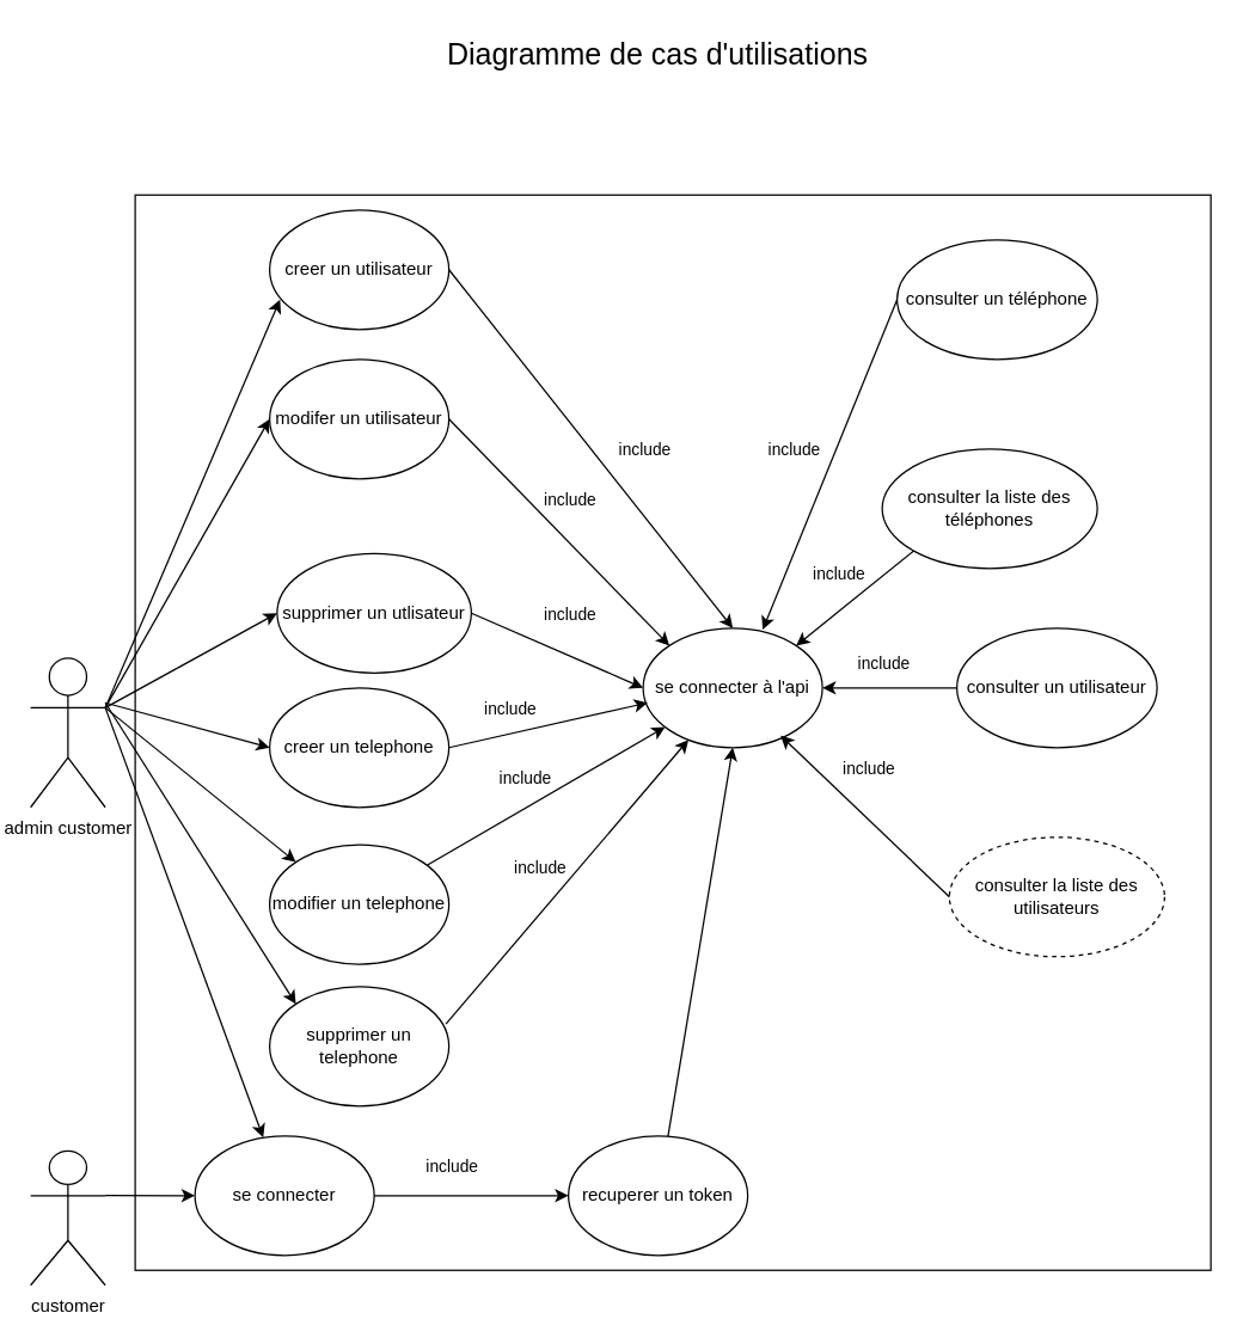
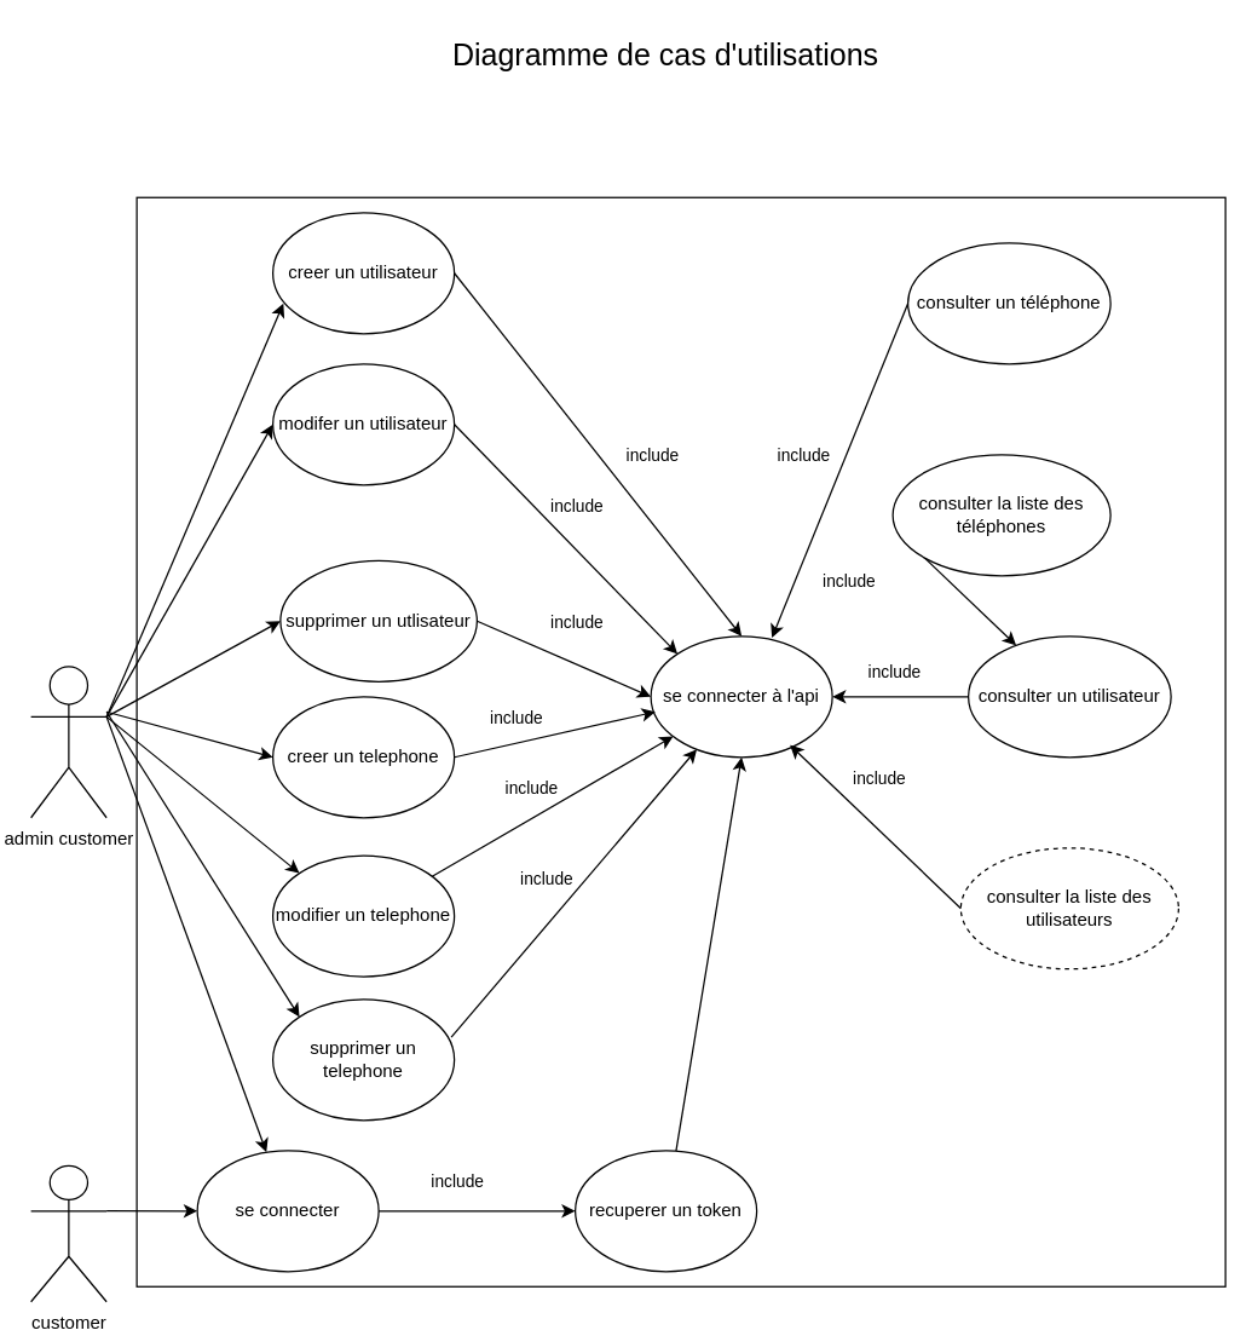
  <mxCell id="0" />
  <mxCell id="1" parent="0" />
  <mxCell id="2" value="" style="whiteSpace=wrap;html=1;aspect=fixed;" parent="1" vertex="1"><mxGeometry x="90" y="130" width="720" height="720" as="geometry" /></mxCell>
  <mxCell id="3" value="&lt;font style=&quot;font-size: 20px;&quot;&gt;Diagramme de cas d'utilisations&lt;/font&gt;" style="text;html=1;align=center;verticalAlign=middle;whiteSpace=wrap;rounded=0;" parent="1" vertex="1"><mxGeometry x="257" y="20" width="366" height="30" as="geometry" /></mxCell>
  <mxCell id="4" value="admin customer" style="shape=umlActor;verticalLabelPosition=bottom;verticalAlign=top;html=1;outlineConnect=0;" parent="1" vertex="1"><mxGeometry x="20" y="440" width="50" height="100" as="geometry" /></mxCell>
  <mxCell id="5" value="customer" style="shape=umlActor;verticalLabelPosition=bottom;verticalAlign=top;html=1;outlineConnect=0;" parent="1" vertex="1"><mxGeometry x="20" y="770" width="50" height="90" as="geometry" /></mxCell>
  <mxCell id="6" value="se connecter" style="ellipse;whiteSpace=wrap;html=1;" parent="1" vertex="1"><mxGeometry x="130" y="760" width="120" height="80" as="geometry" /></mxCell>
  <mxCell id="7" value="se connecter à l'api" style="ellipse;whiteSpace=wrap;html=1;" parent="1" vertex="1"><mxGeometry x="430" y="420" width="120" height="80" as="geometry" /></mxCell>
  <mxCell id="8" value="" style="endArrow=classic;html=1;rounded=0;exitX=1;exitY=0.333;exitDx=0;exitDy=0;exitPerimeter=0;" parent="1" source="5" target="6" edge="1"><mxGeometry width="50" height="50" relative="1" as="geometry"><mxPoint x="350" y="530" as="sourcePoint" /><mxPoint x="400" y="480" as="targetPoint" /></mxGeometry></mxCell>
  <mxCell id="9" value="recuperer un token" style="ellipse;whiteSpace=wrap;html=1;" vertex="1" parent="1"><mxGeometry x="380" y="760" width="120" height="80" as="geometry" /></mxCell>
  <mxCell id="10" value="" style="endArrow=classic;html=1;rounded=0;exitX=1;exitY=0.333;exitDx=0;exitDy=0;exitPerimeter=0;" edge="1" parent="1" source="4" target="6"><mxGeometry width="50" height="50" relative="1" as="geometry"><mxPoint x="90" y="440.333" as="sourcePoint" /><mxPoint x="220" y="410" as="targetPoint" /></mxGeometry></mxCell>
  <mxCell id="11" value="" style="endArrow=classic;html=1;rounded=0;exitX=1;exitY=0.5;exitDx=0;exitDy=0;entryX=0;entryY=0.5;entryDx=0;entryDy=0;" edge="1" parent="1" source="6" target="9"><mxGeometry width="50" height="50" relative="1" as="geometry"><mxPoint x="390" y="420" as="sourcePoint" /><mxPoint x="440" y="370" as="targetPoint" /></mxGeometry></mxCell>
  <mxCell id="12" value="include" style="edgeLabel;html=1;align=center;verticalAlign=middle;resizable=0;points=[];" vertex="1" connectable="0" parent="11"><mxGeometry x="-0.375" y="-2" relative="1" as="geometry"><mxPoint x="10" y="-22" as="offset" /></mxGeometry></mxCell>
  <mxCell id="13" value="include" style="edgeLabel;html=1;align=center;verticalAlign=middle;resizable=0;points=[];" vertex="1" connectable="0" parent="11"><mxGeometry x="-0.375" y="-2" relative="1" as="geometry"><mxPoint x="289" y="-289" as="offset" /></mxGeometry></mxCell>
  <mxCell id="14" value="include" style="edgeLabel;html=1;align=center;verticalAlign=middle;resizable=0;points=[];" vertex="1" connectable="0" parent="11"><mxGeometry x="-0.375" y="-2" relative="1" as="geometry"><mxPoint x="299" y="-359" as="offset" /></mxGeometry></mxCell>
  <mxCell id="15" value="include" style="edgeLabel;html=1;align=center;verticalAlign=middle;resizable=0;points=[];" vertex="1" connectable="0" parent="11"><mxGeometry x="-0.375" y="-2" relative="1" as="geometry"><mxPoint x="330" y="-472" as="offset" /></mxGeometry></mxCell>
  <mxCell id="16" value="include" style="edgeLabel;html=1;align=center;verticalAlign=middle;resizable=0;points=[];" vertex="1" connectable="0" parent="11"><mxGeometry x="-0.375" y="-2" relative="1" as="geometry"><mxPoint x="269" y="-419" as="offset" /></mxGeometry></mxCell>
  <mxCell id="17" value="include" style="edgeLabel;html=1;align=center;verticalAlign=middle;resizable=0;points=[];" vertex="1" connectable="0" parent="11"><mxGeometry x="-0.375" y="-2" relative="1" as="geometry"><mxPoint x="239" y="-502" as="offset" /></mxGeometry></mxCell>
  <mxCell id="18" value="include" style="edgeLabel;html=1;align=center;verticalAlign=middle;resizable=0;points=[];" vertex="1" connectable="0" parent="11"><mxGeometry x="-0.375" y="-2" relative="1" as="geometry"><mxPoint x="139" y="-502" as="offset" /></mxGeometry></mxCell>
  <mxCell id="19" value="include" style="edgeLabel;html=1;align=center;verticalAlign=middle;resizable=0;points=[];" vertex="1" connectable="0" parent="11"><mxGeometry x="-0.375" y="-2" relative="1" as="geometry"><mxPoint x="89" y="-469" as="offset" /></mxGeometry></mxCell>
  <mxCell id="20" value="include" style="edgeLabel;html=1;align=center;verticalAlign=middle;resizable=0;points=[];" vertex="1" connectable="0" parent="11"><mxGeometry x="-0.375" y="-2" relative="1" as="geometry"><mxPoint x="69" y="-222" as="offset" /></mxGeometry></mxCell>
  <mxCell id="21" value="include" style="edgeLabel;html=1;align=center;verticalAlign=middle;resizable=0;points=[];" vertex="1" connectable="0" parent="11"><mxGeometry x="-0.375" y="-2" relative="1" as="geometry"><mxPoint x="89" y="-392" as="offset" /></mxGeometry></mxCell>
  <mxCell id="22" value="include" style="edgeLabel;html=1;align=center;verticalAlign=middle;resizable=0;points=[];" vertex="1" connectable="0" parent="11"><mxGeometry x="-0.375" y="-2" relative="1" as="geometry"><mxPoint x="49" y="-329" as="offset" /></mxGeometry></mxCell>
  <mxCell id="23" value="include" style="edgeLabel;html=1;align=center;verticalAlign=middle;resizable=0;points=[];" vertex="1" connectable="0" parent="11"><mxGeometry x="-0.375" y="-2" relative="1" as="geometry"><mxPoint x="59" y="-282" as="offset" /></mxGeometry></mxCell>
  <mxCell id="24" value="consulter un téléphone" style="ellipse;whiteSpace=wrap;html=1;" vertex="1" parent="1"><mxGeometry x="600" y="160" width="134" height="80" as="geometry" /></mxCell>
  <mxCell id="25" value="" style="endArrow=classic;html=1;rounded=0;entryX=0.5;entryY=1;entryDx=0;entryDy=0;" edge="1" parent="1" source="9" target="7"><mxGeometry width="50" height="50" relative="1" as="geometry"><mxPoint x="312" y="422" as="sourcePoint" /><mxPoint x="358" y="472" as="targetPoint" /></mxGeometry></mxCell>
  <mxCell id="26" value="consulter la liste des utilisateurs" style="ellipse;whiteSpace=wrap;html=1;dashed=1;" vertex="1" parent="1"><mxGeometry x="635" y="560" width="144" height="80" as="geometry" /></mxCell>
  <mxCell id="27" value="creer un utilisateur" style="ellipse;whiteSpace=wrap;html=1;" vertex="1" parent="1"><mxGeometry x="180" y="140" width="120" height="80" as="geometry" /></mxCell>
  <mxCell id="28" value="modifer un utilisateur" style="ellipse;whiteSpace=wrap;html=1;" vertex="1" parent="1"><mxGeometry x="180" y="240" width="120" height="80" as="geometry" /></mxCell>
  <mxCell id="29" value="consulter la liste des téléphones" style="ellipse;whiteSpace=wrap;html=1;" vertex="1" parent="1"><mxGeometry x="590" y="300" width="144" height="80" as="geometry" /></mxCell>
  <mxCell id="30" value="consulter un utilisateur" style="ellipse;whiteSpace=wrap;html=1;" vertex="1" parent="1"><mxGeometry x="640" y="420" width="134" height="80" as="geometry" /></mxCell>
  <mxCell id="31" value="supprimer un utlisateur" style="ellipse;whiteSpace=wrap;html=1;" vertex="1" parent="1"><mxGeometry x="185" y="370" width="130" height="80" as="geometry" /></mxCell>
  <mxCell id="32" value="creer un telephone" style="ellipse;whiteSpace=wrap;html=1;" vertex="1" parent="1"><mxGeometry x="180" y="460" width="120" height="80" as="geometry" /></mxCell>
  <mxCell id="33" value="modifier un telephone" style="ellipse;whiteSpace=wrap;html=1;" vertex="1" parent="1"><mxGeometry x="180" y="565" width="120" height="80" as="geometry" /></mxCell>
  <mxCell id="34" value="supprimer un telephone" style="ellipse;whiteSpace=wrap;html=1;" vertex="1" parent="1"><mxGeometry x="180" y="660" width="120" height="80" as="geometry" /></mxCell>
  <mxCell id="35" value="" style="endArrow=classic;html=1;rounded=0;" edge="1" parent="1" source="33" target="7"><mxGeometry width="50" height="50" relative="1" as="geometry"><mxPoint x="490" y="480" as="sourcePoint" /><mxPoint x="310" y="510" as="targetPoint" /></mxGeometry></mxCell>
  <mxCell id="36" value="" style="endArrow=classic;html=1;rounded=0;exitX=0.983;exitY=0.313;exitDx=0;exitDy=0;exitPerimeter=0;" edge="1" parent="1" source="34" target="7"><mxGeometry width="50" height="50" relative="1" as="geometry"><mxPoint x="500" y="490" as="sourcePoint" /><mxPoint x="307" y="605" as="targetPoint" /></mxGeometry></mxCell>
  <mxCell id="37" value="" style="endArrow=classic;html=1;rounded=0;entryX=0.058;entryY=0.75;entryDx=0;entryDy=0;exitX=1;exitY=0.333;exitDx=0;exitDy=0;exitPerimeter=0;entryPerimeter=0;" edge="1" parent="1" source="4" target="27"><mxGeometry width="50" height="50" relative="1" as="geometry"><mxPoint x="70" y="480" as="sourcePoint" /><mxPoint x="226" y="891" as="targetPoint" /></mxGeometry></mxCell>
  <mxCell id="38" value="" style="endArrow=classic;html=1;rounded=0;entryX=0;entryY=0.5;entryDx=0;entryDy=0;exitX=1;exitY=0.333;exitDx=0;exitDy=0;exitPerimeter=0;" edge="1" parent="1" source="4" target="28"><mxGeometry width="50" height="50" relative="1" as="geometry"><mxPoint x="80" y="483" as="sourcePoint" /><mxPoint x="190" y="190" as="targetPoint" /></mxGeometry></mxCell>
  <mxCell id="39" value="" style="endArrow=classic;html=1;rounded=0;entryX=0;entryY=0.5;entryDx=0;entryDy=0;exitX=1;exitY=0.333;exitDx=0;exitDy=0;exitPerimeter=0;" edge="1" parent="1" source="4" target="31"><mxGeometry width="50" height="50" relative="1" as="geometry"><mxPoint x="80" y="483" as="sourcePoint" /><mxPoint x="190" y="290" as="targetPoint" /></mxGeometry></mxCell>
  <mxCell id="40" value="" style="endArrow=classic;html=1;rounded=0;entryX=0;entryY=0.5;entryDx=0;entryDy=0;" edge="1" parent="1" target="32"><mxGeometry width="50" height="50" relative="1" as="geometry"><mxPoint x="70" y="470" as="sourcePoint" /><mxPoint x="190" y="400" as="targetPoint" /></mxGeometry></mxCell>
  <mxCell id="41" value="" style="endArrow=classic;html=1;rounded=0;entryX=0;entryY=0;entryDx=0;entryDy=0;exitX=1;exitY=0.333;exitDx=0;exitDy=0;exitPerimeter=0;" edge="1" parent="1" source="4" target="33"><mxGeometry width="50" height="50" relative="1" as="geometry"><mxPoint x="80" y="480" as="sourcePoint" /><mxPoint x="190" y="510" as="targetPoint" /></mxGeometry></mxCell>
  <mxCell id="42" value="" style="endArrow=classic;html=1;rounded=0;entryX=0;entryY=0;entryDx=0;entryDy=0;" edge="1" parent="1" target="34"><mxGeometry width="50" height="50" relative="1" as="geometry"><mxPoint x="70" y="470" as="sourcePoint" /><mxPoint x="226" y="891" as="targetPoint" /></mxGeometry></mxCell>
  <mxCell id="43" value="" style="endArrow=classic;html=1;rounded=0;exitX=1;exitY=0.5;exitDx=0;exitDy=0;entryX=0.025;entryY=0.625;entryDx=0;entryDy=0;entryPerimeter=0;" edge="1" parent="1" source="32" target="7"><mxGeometry width="50" height="50" relative="1" as="geometry"><mxPoint x="299" y="592" as="sourcePoint" /><mxPoint x="501" y="493" as="targetPoint" /></mxGeometry></mxCell>
  <mxCell id="44" value="" style="endArrow=classic;html=1;rounded=0;exitX=1;exitY=0.5;exitDx=0;exitDy=0;entryX=0;entryY=0.5;entryDx=0;entryDy=0;" edge="1" parent="1" source="31" target="7"><mxGeometry width="50" height="50" relative="1" as="geometry"><mxPoint x="310" y="510" as="sourcePoint" /><mxPoint x="493" y="480" as="targetPoint" /></mxGeometry></mxCell>
  <mxCell id="45" value="" style="endArrow=classic;html=1;rounded=0;exitX=1;exitY=0.5;exitDx=0;exitDy=0;entryX=0;entryY=0;entryDx=0;entryDy=0;" edge="1" parent="1" source="28" target="7"><mxGeometry width="50" height="50" relative="1" as="geometry"><mxPoint x="320" y="400" as="sourcePoint" /><mxPoint x="490" y="470" as="targetPoint" /></mxGeometry></mxCell>
  <mxCell id="46" value="" style="endArrow=classic;html=1;rounded=0;exitX=1;exitY=0.5;exitDx=0;exitDy=0;entryX=0.5;entryY=0;entryDx=0;entryDy=0;" edge="1" parent="1" source="27" target="7"><mxGeometry width="50" height="50" relative="1" as="geometry"><mxPoint x="310" y="290" as="sourcePoint" /><mxPoint x="508" y="442" as="targetPoint" /></mxGeometry></mxCell>
  <mxCell id="47" value="" style="endArrow=classic;html=1;rounded=0;exitX=0;exitY=0.5;exitDx=0;exitDy=0;entryX=0.667;entryY=0.013;entryDx=0;entryDy=0;entryPerimeter=0;" edge="1" parent="1" source="24" target="7"><mxGeometry width="50" height="50" relative="1" as="geometry"><mxPoint x="310" y="190" as="sourcePoint" /><mxPoint x="550" y="430" as="targetPoint" /></mxGeometry></mxCell>
- <mxCell id="48" value="" style="endArrow=classic;html=1;rounded=0;exitX=0;exitY=1;exitDx=0;exitDy=0;entryX=1;entryY=0;entryDx=0;entryDy=0;" edge="1" parent="1" source="29" target="7"><mxGeometry width="50" height="50" relative="1" as="geometry"><mxPoint x="703" y="220" as="sourcePoint" /><mxPoint x="570" y="431" as="targetPoint" /></mxGeometry></mxCell>
+ <mxCell id="48" value="" style="endArrow=classic;html=1;rounded=0;exitX=0;exitY=1;exitDx=0;exitDy=0;" edge="1" parent="1" source="29" target="30"><mxGeometry width="50" height="50" relative="1" as="geometry"><mxPoint x="703" y="220" as="sourcePoint" /><mxPoint x="570" y="431" as="targetPoint" /></mxGeometry></mxCell>
  <mxCell id="49" value="" style="endArrow=classic;html=1;rounded=0;exitX=0;exitY=0.5;exitDx=0;exitDy=0;entryX=1;entryY=0.5;entryDx=0;entryDy=0;" edge="1" parent="1" source="30" target="7"><mxGeometry width="50" height="50" relative="1" as="geometry"><mxPoint x="698" y="340" as="sourcePoint" /><mxPoint x="592" y="442" as="targetPoint" /></mxGeometry></mxCell>
  <mxCell id="50" value="" style="endArrow=classic;html=1;rounded=0;exitX=0;exitY=0.5;exitDx=0;exitDy=0;entryX=0.767;entryY=0.9;entryDx=0;entryDy=0;entryPerimeter=0;" edge="1" parent="1" source="26" target="7"><mxGeometry width="50" height="50" relative="1" as="geometry"><mxPoint x="698" y="480" as="sourcePoint" /><mxPoint x="610" y="470" as="targetPoint" /></mxGeometry></mxCell>
